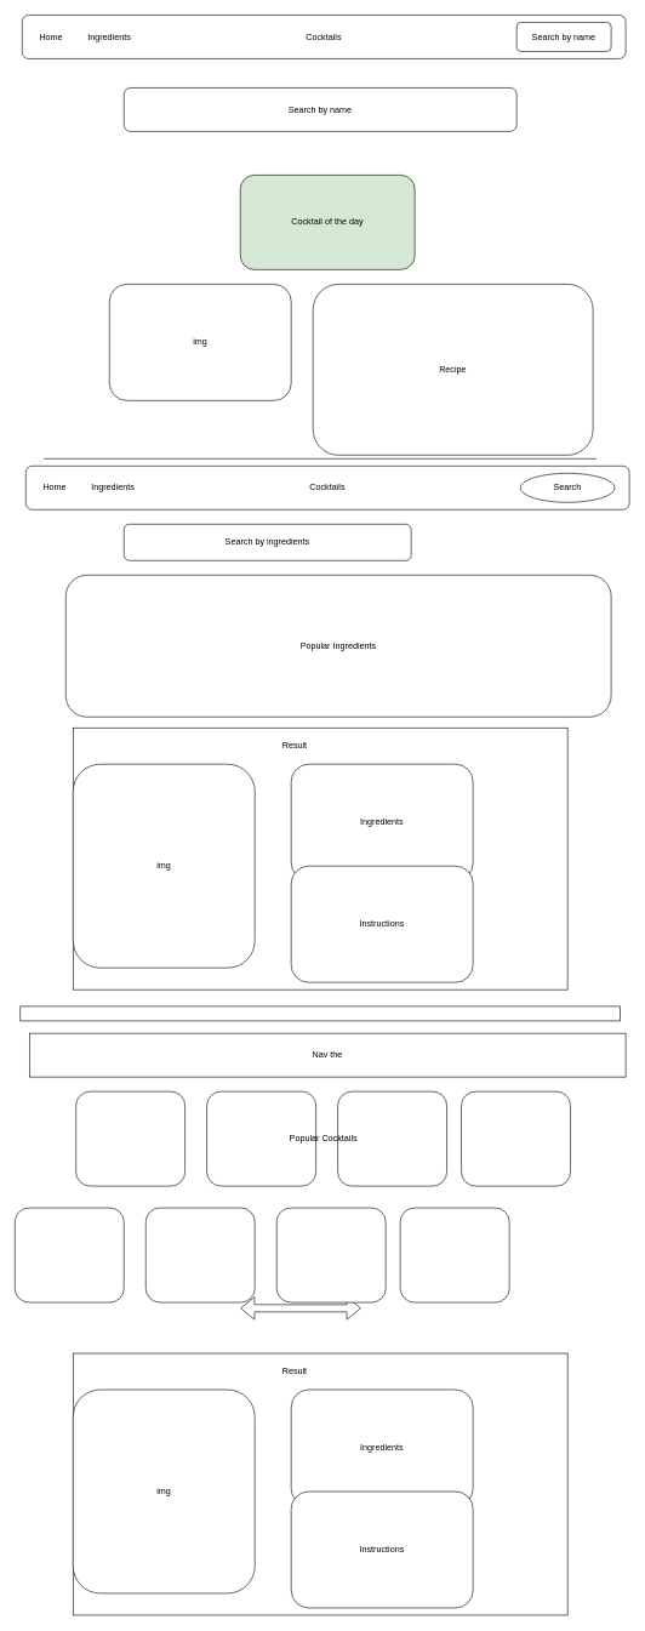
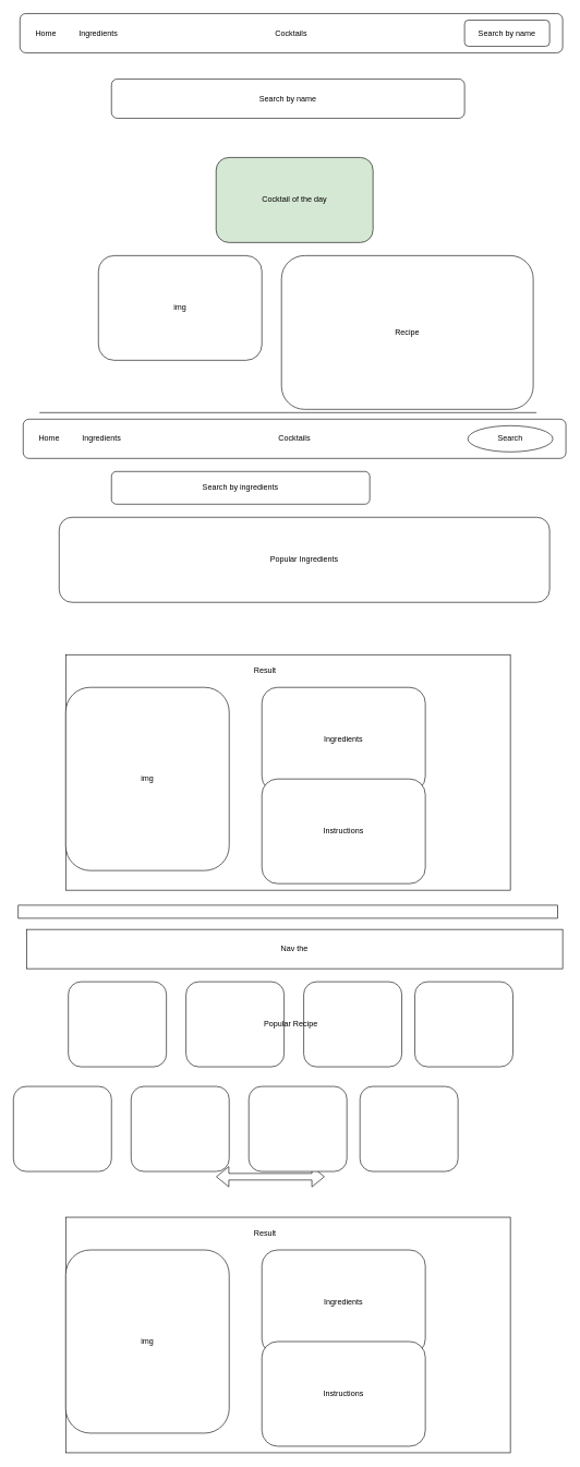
  <mxCell id="0" />
  <mxCell id="1" parent="0" />
  <mxCell id="2" value="Cocktails" style="rounded=1;whiteSpace=wrap;html=1;" vertex="1" parent="1"><mxGeometry y="20" width="830" height="60" as="geometry" x="30" /></mxCell>
  <mxCell id="3" value="Home&lt;br&gt;" style="text;html=1;strokeColor=none;fillColor=none;align=center;verticalAlign=middle;whiteSpace=wrap;rounded=0;" vertex="1" parent="1"><mxGeometry x="40" y="35" width="60" height="30" as="geometry" /></mxCell>
  <mxCell id="4" value="Cocktail of the day" style="rounded=1;whiteSpace=wrap;html=1;fillColor=#d5e8d4;" vertex="1" parent="1"><mxGeometry x="330" y="240" width="240" height="130" as="geometry" /></mxCell>
  <mxCell id="5" value="img" style="rounded=1;whiteSpace=wrap;html=1;" vertex="1" parent="1"><mxGeometry x="150" y="390" width="250" height="160" as="geometry" /></mxCell>
  <mxCell id="6" value="Recipe" style="rounded=1;whiteSpace=wrap;html=1;" vertex="1" parent="1"><mxGeometry x="430" y="390" width="385" height="235" as="geometry" /></mxCell>
  <mxCell id="7" value="Search by name" style="rounded=1;whiteSpace=wrap;html=1;" vertex="1" parent="1"><mxGeometry x="170" y="120" width="540" height="60" as="geometry" /></mxCell>
  <mxCell id="8" value="Search by name" style="rounded=1;whiteSpace=wrap;html=1;" vertex="1" parent="1"><mxGeometry x="710" y="30" width="130" height="40" as="geometry" /></mxCell>
  <mxCell id="9" value="Ingredients&lt;br&gt;" style="text;html=1;strokeColor=none;fillColor=none;align=center;verticalAlign=middle;whiteSpace=wrap;rounded=0;" vertex="1" parent="1"><mxGeometry x="120" y="35" width="60" height="30" as="geometry" /></mxCell>
  <mxCell id="10" value="" style="endArrow=none;html=1;" edge="1" parent="1"><mxGeometry width="50" height="50" relative="1" as="geometry"><mxPoint x="60" y="630" as="sourcePoint" /><mxPoint x="820" y="630" as="targetPoint" /></mxGeometry></mxCell>
  <mxCell id="11" value="Home&lt;br&gt;" style="text;html=1;strokeColor=none;fillColor=none;align=center;verticalAlign=middle;whiteSpace=wrap;rounded=0;" vertex="1" parent="1"><mxGeometry x="45" y="655" width="60" height="30" as="geometry" /></mxCell>
  <mxCell id="12" value="Ingredients&lt;br&gt;" style="text;html=1;strokeColor=none;fillColor=none;align=center;verticalAlign=middle;whiteSpace=wrap;rounded=0;" vertex="1" parent="1"><mxGeometry x="125" y="655" width="60" height="30" as="geometry" /></mxCell>
  <mxCell id="13" value="Search by ingredients" style="rounded=1;whiteSpace=wrap;html=1;" vertex="1" parent="1"><mxGeometry x="170" y="720" width="395" height="50" as="geometry" /></mxCell>
  <mxCell id="14" value="" style="rounded=0;whiteSpace=wrap;html=1;" vertex="1" parent="1"><mxGeometry x="27.5" y="1383" width="825" height="20" as="geometry" /></mxCell>
  <mxCell id="15" value="" style="group" vertex="1" connectable="0" parent="1"><mxGeometry x="35" y="640" width="830" height="60" as="geometry" /></mxCell>
  <mxCell id="16" value="Cocktails" style="rounded=1;whiteSpace=wrap;html=1;" vertex="1" parent="15"><mxGeometry width="830" height="60" as="geometry" /></mxCell>
  <mxCell id="17" value="Search" style="ellipse;whiteSpace=wrap;html=1;" vertex="1" parent="15"><mxGeometry x="680" y="10" width="130" height="40" as="geometry" /></mxCell>
  <mxCell id="18" value="Home" style="text;html=1;strokeColor=none;fillColor=none;align=center;verticalAlign=middle;whiteSpace=wrap;rounded=0;" vertex="1" parent="15"><mxGeometry x="10" y="15" width="60" height="30" as="geometry" /></mxCell>
  <mxCell id="19" value="Ingredients" style="text;html=1;strokeColor=none;fillColor=none;align=center;verticalAlign=middle;whiteSpace=wrap;rounded=0;" vertex="1" parent="15"><mxGeometry x="90" y="15" width="60" height="30" as="geometry" /></mxCell>
  <mxCell id="20" value="Nav the" style="rounded=0;whiteSpace=wrap;html=1;" vertex="1" parent="1"><mxGeometry x="40" y="1420" width="820" height="60" as="geometry" /></mxCell>
  <mxCell id="21" value="" style="group" vertex="1" connectable="0" parent="1"><mxGeometry x="100" y="1860" width="680" height="360" as="geometry" /></mxCell>
  <mxCell id="22" value="" style="rounded=0;whiteSpace=wrap;html=1;" vertex="1" parent="21"><mxGeometry width="680" height="360" as="geometry" /></mxCell>
  <mxCell id="23" value="img" style="rounded=1;whiteSpace=wrap;html=1;" vertex="1" parent="21"><mxGeometry y="50" width="250" height="280" as="geometry" /></mxCell>
  <mxCell id="24" value="Result" style="text;html=1;strokeColor=none;fillColor=none;align=center;verticalAlign=middle;whiteSpace=wrap;rounded=0;" vertex="1" parent="21"><mxGeometry x="250" width="110" height="50" as="geometry" /></mxCell>
  <mxCell id="25" value="Ingredients" style="rounded=1;whiteSpace=wrap;html=1;" vertex="1" parent="21"><mxGeometry x="300" y="50" width="250" height="160" as="geometry" /></mxCell>
  <mxCell id="26" value="Instructions" style="rounded=1;whiteSpace=wrap;html=1;" vertex="1" parent="21"><mxGeometry x="300" y="190" width="250" height="160" as="geometry" /></mxCell>
  <mxCell id="27" value="" style="group" vertex="1" connectable="0" parent="1"><mxGeometry x="100" y="1000" width="680" height="360" as="geometry" /></mxCell>
  <mxCell id="28" value="" style="rounded=0;whiteSpace=wrap;html=1;" vertex="1" parent="27"><mxGeometry width="680" height="360" as="geometry" /></mxCell>
  <mxCell id="29" value="img" style="rounded=1;whiteSpace=wrap;html=1;" vertex="1" parent="27"><mxGeometry y="50" width="250" height="280" as="geometry" /></mxCell>
  <mxCell id="30" value="Result" style="text;html=1;strokeColor=none;fillColor=none;align=center;verticalAlign=middle;whiteSpace=wrap;rounded=0;" vertex="1" parent="27"><mxGeometry x="250" width="110" height="50" as="geometry" /></mxCell>
  <mxCell id="31" value="Ingredients" style="rounded=1;whiteSpace=wrap;html=1;" vertex="1" parent="27"><mxGeometry x="300" y="50" width="250" height="160" as="geometry" /></mxCell>
  <mxCell id="32" value="Instructions" style="rounded=1;whiteSpace=wrap;html=1;" vertex="1" parent="27"><mxGeometry x="300" y="190" width="250" height="160" as="geometry" /></mxCell>
  <mxCell id="33" value="" style="group" vertex="1" connectable="0" parent="1"><mxGeometry x="20" y="1500" width="764" height="298" as="geometry" /></mxCell>
  <mxCell id="34" value="" style="group" vertex="1" connectable="0" parent="33"><mxGeometry x="84" width="680" height="130" as="geometry" /></mxCell>
  <mxCell id="35" value="" style="rounded=1;whiteSpace=wrap;html=1;" vertex="1" parent="34"><mxGeometry width="150" height="130" as="geometry" /></mxCell>
  <mxCell id="36" value="" style="rounded=1;whiteSpace=wrap;html=1;" vertex="1" parent="34"><mxGeometry x="180" width="150" height="130" as="geometry" /></mxCell>
  <mxCell id="37" value="" style="rounded=1;whiteSpace=wrap;html=1;" vertex="1" parent="34"><mxGeometry x="360" width="150" height="130" as="geometry" /></mxCell>
  <mxCell id="38" value="" style="rounded=1;whiteSpace=wrap;html=1;" vertex="1" parent="34"><mxGeometry x="530" width="150" height="130" as="geometry" /></mxCell>
- <mxCell id="39" value="Popular Cocktails&lt;br&gt;" style="text;html=1;align=center;verticalAlign=middle;resizable=0;points=[];autosize=1;strokeColor=none;fillColor=none;" vertex="1" parent="34"><mxGeometry x="285" y="55" width="110" height="20" as="geometry" /></mxCell>
+ <mxCell id="39" value="Popular Recipe&lt;br&gt;" style="text;html=1;align=center;verticalAlign=middle;resizable=0;points=[];autosize=1;strokeColor=none;fillColor=none;" vertex="1" parent="34"><mxGeometry x="285" y="55" width="110" height="20" as="geometry" /></mxCell>
  <mxCell id="40" value="" style="shape=flexArrow;endArrow=classic;startArrow=classic;html=1;" edge="1" parent="33"><mxGeometry width="100" height="100" relative="1" as="geometry"><mxPoint x="310" y="298" as="sourcePoint" /><mxPoint x="476" y="298" as="targetPoint" /></mxGeometry></mxCell>
  <mxCell id="41" value="" style="group" vertex="1" connectable="0" parent="33"><mxGeometry y="160" width="680" height="130" as="geometry" /></mxCell>
  <mxCell id="42" value="" style="rounded=1;whiteSpace=wrap;html=1;" vertex="1" parent="41"><mxGeometry width="150" height="130" as="geometry" /></mxCell>
  <mxCell id="43" value="" style="rounded=1;whiteSpace=wrap;html=1;" vertex="1" parent="41"><mxGeometry x="180" width="150" height="130" as="geometry" /></mxCell>
  <mxCell id="44" value="" style="rounded=1;whiteSpace=wrap;html=1;" vertex="1" parent="41"><mxGeometry x="360" width="150" height="130" as="geometry" /></mxCell>
  <mxCell id="45" value="" style="rounded=1;whiteSpace=wrap;html=1;" vertex="1" parent="41"><mxGeometry x="530" width="150" height="130" as="geometry" /></mxCell>
- <mxCell id="46" value="Popular Ingredients" style="rounded=1;whiteSpace=wrap;html=1;" vertex="1" parent="1"><mxGeometry x="90" y="790" width="750" height="195" as="geometry" /></mxCell>
+ <mxCell id="46" value="Popular Ingredients" style="rounded=1;whiteSpace=wrap;html=1;" vertex="1" parent="1"><mxGeometry x="90" y="790" width="750" height="130" as="geometry" /></mxCell>
